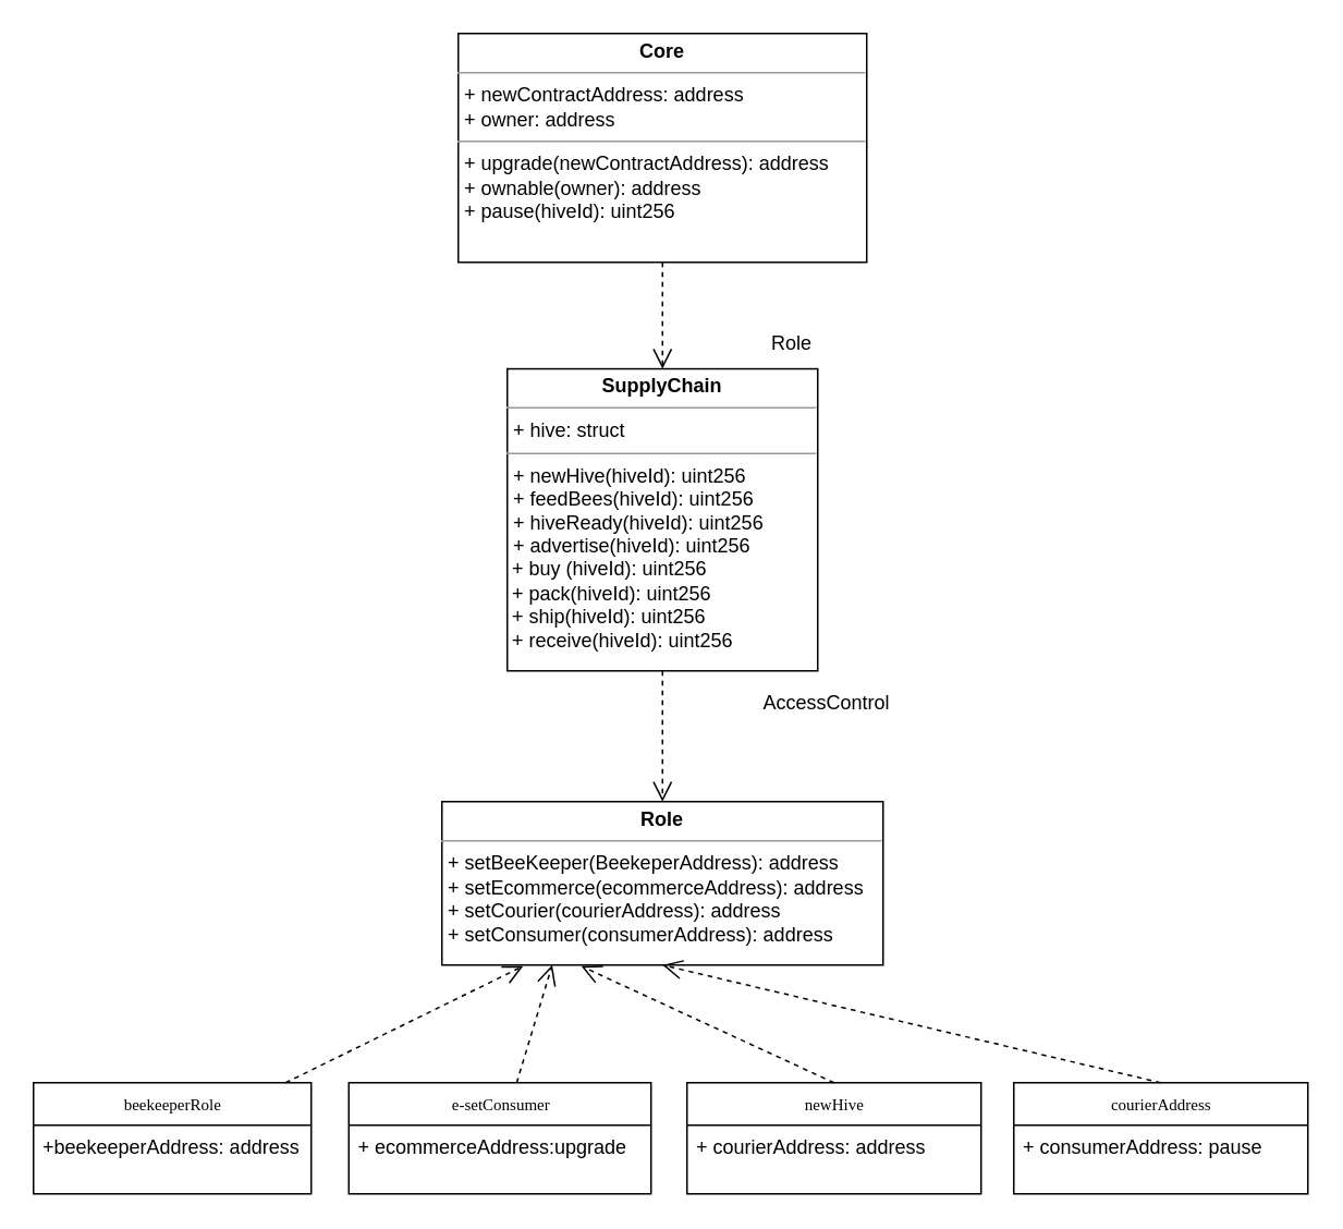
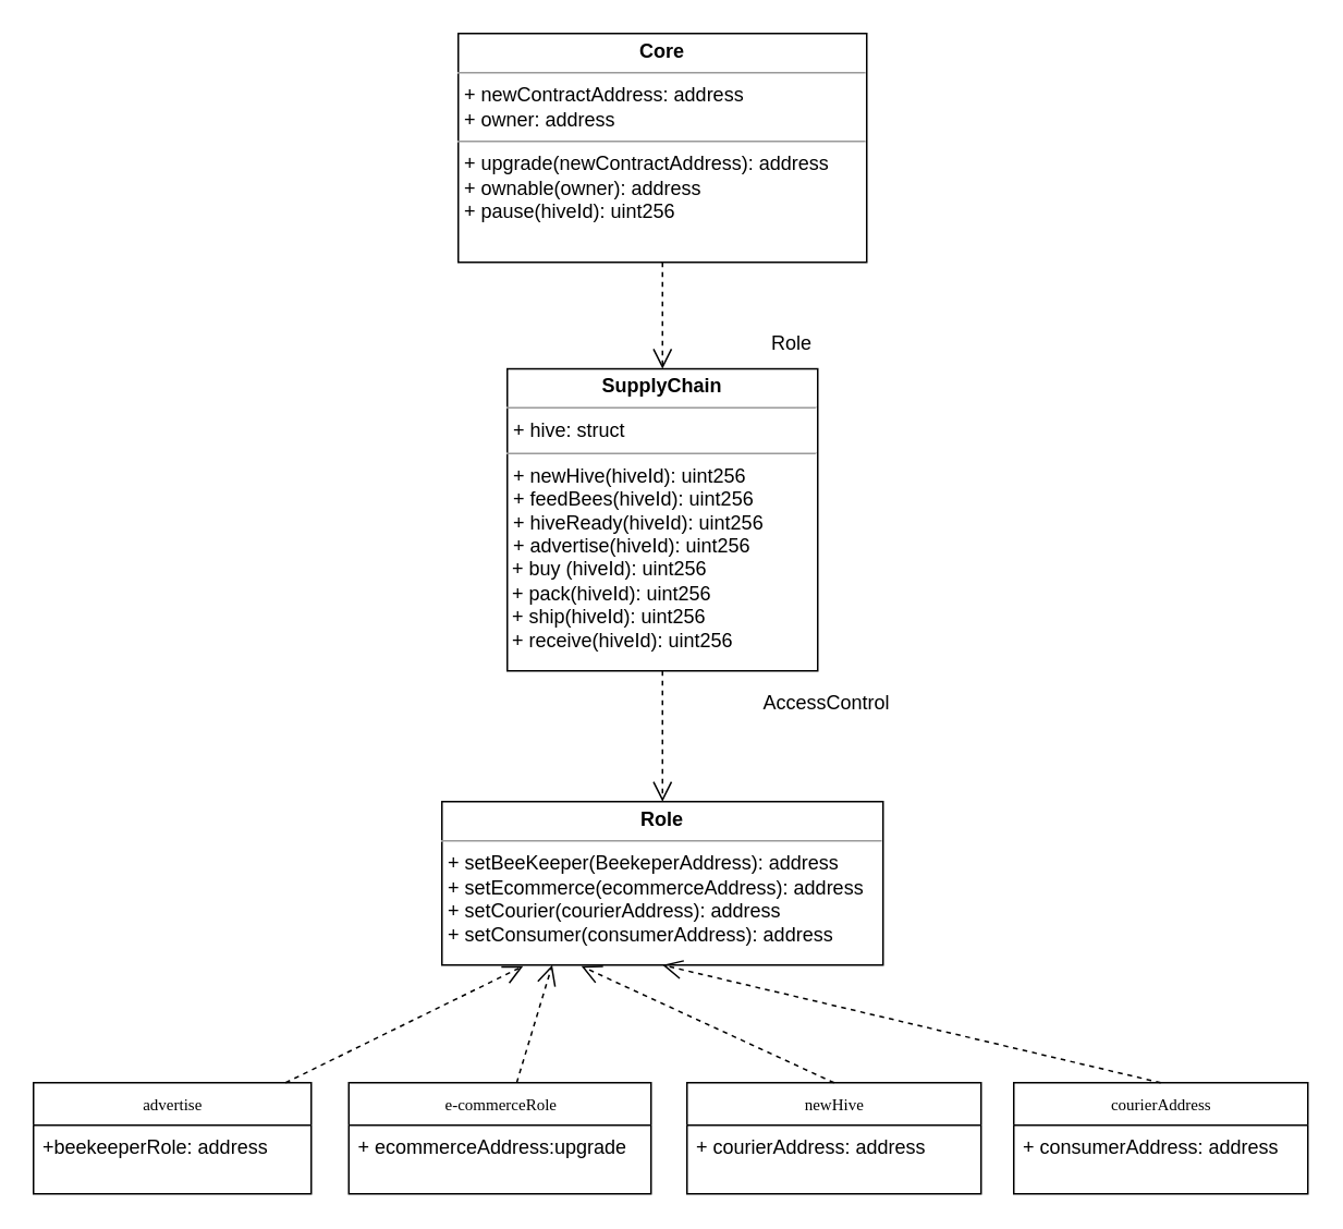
  <mxCell id="0" />
  <mxCell id="1" parent="0" />
  <mxCell id="2" style="rounded=0;html=1;dashed=1;labelBackgroundColor=none;startFill=0;endArrow=open;endFill=0;endSize=10;fontFamily=Verdana;fontSize=10;entryX=0.184;entryY=1.007;entryDx=0;entryDy=0;entryPerimeter=0;" parent="1" source="6" target="10" edge="1"><mxGeometry relative="1" as="geometry" /></mxCell>
  <mxCell id="3" style="rounded=0;html=1;dashed=1;labelBackgroundColor=none;startFill=0;endArrow=open;endFill=0;endSize=10;fontFamily=Verdana;fontSize=10;entryX=0.25;entryY=1;entryDx=0;entryDy=0;" parent="1" source="4" target="10" edge="1"><mxGeometry relative="1" as="geometry"><mxPoint x="360" y="591" as="targetPoint" /></mxGeometry></mxCell>
- <mxCell id="4" value="e-setConsumer" style="swimlane;html=1;fontStyle=0;childLayout=stackLayout;horizontal=1;startSize=26;fillColor=none;horizontalStack=0;resizeParent=1;resizeLast=0;collapsible=1;marginBottom=0;swimlaneFillColor=#ffffff;rounded=0;shadow=0;comic=0;labelBackgroundColor=none;strokeColor=#000000;strokeWidth=1;fontFamily=Verdana;fontSize=10;fontColor=#000000;align=center;" parent="1" vertex="1"><mxGeometry x="213" y="662" width="185" height="68" as="geometry" /></mxCell>
+ <mxCell id="4" value="e-commerceRole" style="swimlane;html=1;fontStyle=0;childLayout=stackLayout;horizontal=1;startSize=26;fillColor=none;horizontalStack=0;resizeParent=1;resizeLast=0;collapsible=1;marginBottom=0;swimlaneFillColor=#ffffff;rounded=0;shadow=0;comic=0;labelBackgroundColor=none;strokeColor=#000000;strokeWidth=1;fontFamily=Verdana;fontSize=10;fontColor=#000000;align=center;" parent="1" vertex="1"><mxGeometry x="213" y="662" width="185" height="68" as="geometry" /></mxCell>
  <mxCell id="5" value="+ ecommerceAddress:upgrade" style="text;html=1;strokeColor=none;fillColor=none;align=left;verticalAlign=top;spacingLeft=4;spacingRight=4;whiteSpace=wrap;overflow=hidden;rotatable=0;points=[[0,0.5],[1,0.5]];portConstraint=eastwest;" parent="4" vertex="1"><mxGeometry y="26" width="185" height="26" as="geometry" /></mxCell>
- <mxCell id="6" value="beekeeperRole" style="swimlane;html=1;fontStyle=0;childLayout=stackLayout;horizontal=1;startSize=26;fillColor=none;horizontalStack=0;resizeParent=1;resizeLast=0;collapsible=1;marginBottom=0;swimlaneFillColor=#ffffff;rounded=0;shadow=0;comic=0;labelBackgroundColor=none;strokeColor=#000000;strokeWidth=1;fontFamily=Verdana;fontSize=10;fontColor=#000000;align=center;" parent="1" vertex="1"><mxGeometry x="20" y="662" width="170" height="68" as="geometry" /></mxCell>
- <mxCell id="7" value="+beekeeperAddress: address" style="text;html=1;strokeColor=none;fillColor=none;align=left;verticalAlign=top;spacingLeft=4;spacingRight=4;whiteSpace=wrap;overflow=hidden;rotatable=0;points=[[0,0.5],[1,0.5]];portConstraint=eastwest;" parent="6" vertex="1"><mxGeometry y="26" width="170" height="26" as="geometry" /></mxCell>
+ <mxCell id="6" value="advertise" style="swimlane;html=1;fontStyle=0;childLayout=stackLayout;horizontal=1;startSize=26;fillColor=none;horizontalStack=0;resizeParent=1;resizeLast=0;collapsible=1;marginBottom=0;swimlaneFillColor=#ffffff;rounded=0;shadow=0;comic=0;labelBackgroundColor=none;strokeColor=#000000;strokeWidth=1;fontFamily=Verdana;fontSize=10;fontColor=#000000;align=center;" parent="1" vertex="1"><mxGeometry x="20" y="662" width="170" height="68" as="geometry" /></mxCell>
+ <mxCell id="7" value="+beekeeperRole: address" style="text;html=1;strokeColor=none;fillColor=none;align=left;verticalAlign=top;spacingLeft=4;spacingRight=4;whiteSpace=wrap;overflow=hidden;rotatable=0;points=[[0,0.5],[1,0.5]];portConstraint=eastwest;" parent="6" vertex="1"><mxGeometry y="26" width="170" height="26" as="geometry" /></mxCell>
  <mxCell id="8" style="rounded=0;html=1;labelBackgroundColor=none;startFill=0;endArrow=open;endFill=0;endSize=10;fontFamily=Verdana;fontSize=10;dashed=1;entryX=0.5;entryY=0;entryDx=0;entryDy=0;" parent="1" source="9" target="20" edge="1"><mxGeometry relative="1" as="geometry"><mxPoint x="290" y="280" as="targetPoint" /></mxGeometry></mxCell>
  <mxCell id="9" value="&lt;p style=&quot;margin: 0px ; margin-top: 4px ; text-align: center&quot;&gt;&lt;b&gt;Core&lt;/b&gt;&lt;/p&gt;&lt;hr size=&quot;1&quot;&gt;&lt;p style=&quot;margin: 0px ; margin-left: 4px&quot;&gt;+ newContractAddress: address&lt;br&gt;+ owner: address&lt;br&gt;&lt;/p&gt;&lt;hr size=&quot;1&quot;&gt;&lt;p style=&quot;margin: 0px ; margin-left: 4px&quot;&gt;+ upgrade(newContractAddress): address&lt;br&gt;+ ownable(owner): address&lt;/p&gt;&lt;p style=&quot;margin: 0px ; margin-left: 4px&quot;&gt;+ pause(hiveId): uint256&lt;br&gt;&lt;/p&gt;" style="verticalAlign=top;align=left;overflow=fill;fontSize=12;fontFamily=Helvetica;html=1;rounded=0;shadow=0;comic=0;labelBackgroundColor=none;strokeColor=#000000;strokeWidth=1;fillColor=#ffffff;" parent="1" vertex="1"><mxGeometry x="280" y="20" width="250" height="140" as="geometry" /></mxCell>
  <mxCell id="10" value="&lt;p style=&quot;margin: 0px ; margin-top: 4px ; text-align: center&quot;&gt;&lt;b&gt;Role&lt;/b&gt;&lt;/p&gt;&lt;hr size=&quot;1&quot;&gt;&lt;p style=&quot;margin: 0px ; margin-left: 4px&quot;&gt;+ setBeeKeeper(BeekeperAddress): address&lt;br&gt;+ setEcommerce(ecommerceAddress): address&lt;/p&gt;&lt;p style=&quot;margin: 0px ; margin-left: 4px&quot;&gt;+ setCourier(courierAddress): address&lt;/p&gt;&lt;p style=&quot;margin: 0px ; margin-left: 4px&quot;&gt;+ setConsumer(consumerAddress): address&lt;br&gt;&lt;/p&gt;" style="verticalAlign=top;align=left;overflow=fill;fontSize=12;fontFamily=Helvetica;html=1;rounded=0;shadow=0;comic=0;labelBackgroundColor=none;strokeColor=#000000;strokeWidth=1;fillColor=#ffffff;" parent="1" vertex="1"><mxGeometry x="270" y="490" width="270" height="100" as="geometry" /></mxCell>
  <mxCell id="11" style="rounded=0;html=1;labelBackgroundColor=none;startFill=0;endArrow=open;endFill=0;endSize=10;fontFamily=Verdana;fontSize=10;dashed=1;entryX=0.5;entryY=0;entryDx=0;entryDy=0;exitX=0.5;exitY=1;exitDx=0;exitDy=0;" edge="1" parent="1" source="20" target="10"><mxGeometry relative="1" as="geometry"><mxPoint x="520" y="340" as="sourcePoint" /><mxPoint x="591" y="367" as="targetPoint" /></mxGeometry></mxCell>
  <mxCell id="12" value="AccessControl" style="text;html=1;resizable=0;points=[];autosize=1;align=left;verticalAlign=top;spacingTop=-4;" vertex="1" parent="1"><mxGeometry x="465" y="420" width="90" height="20" as="geometry" /></mxCell>
  <mxCell id="13" value="newHive" style="swimlane;html=1;fontStyle=0;childLayout=stackLayout;horizontal=1;startSize=26;fillColor=none;horizontalStack=0;resizeParent=1;resizeLast=0;collapsible=1;marginBottom=0;swimlaneFillColor=#ffffff;rounded=0;shadow=0;comic=0;labelBackgroundColor=none;strokeColor=#000000;strokeWidth=1;fontFamily=Verdana;fontSize=10;fontColor=#000000;align=center;" vertex="1" parent="1"><mxGeometry x="420" y="662" width="180" height="68" as="geometry" /></mxCell>
  <mxCell id="14" value="+ courierAddress: address" style="text;html=1;strokeColor=none;fillColor=none;align=left;verticalAlign=top;spacingLeft=4;spacingRight=4;whiteSpace=wrap;overflow=hidden;rotatable=0;points=[[0,0.5],[1,0.5]];portConstraint=eastwest;" vertex="1" parent="13"><mxGeometry y="26" width="180" height="26" as="geometry" /></mxCell>
  <mxCell id="15" value="courierAddress" style="swimlane;html=1;fontStyle=0;childLayout=stackLayout;horizontal=1;startSize=26;fillColor=none;horizontalStack=0;resizeParent=1;resizeLast=0;collapsible=1;marginBottom=0;swimlaneFillColor=#ffffff;rounded=0;shadow=0;comic=0;labelBackgroundColor=none;strokeColor=#000000;strokeWidth=1;fontFamily=Verdana;fontSize=10;fontColor=#000000;align=center;" vertex="1" parent="1"><mxGeometry x="620" y="662" width="180" height="68" as="geometry" /></mxCell>
- <mxCell id="16" value="+ consumerAddress: pause" style="text;html=1;strokeColor=none;fillColor=none;align=left;verticalAlign=top;spacingLeft=4;spacingRight=4;whiteSpace=wrap;overflow=hidden;rotatable=0;points=[[0,0.5],[1,0.5]];portConstraint=eastwest;" vertex="1" parent="15"><mxGeometry y="26" width="180" height="26" as="geometry" /></mxCell>
+ <mxCell id="16" value="+ consumerAddress: address" style="text;html=1;strokeColor=none;fillColor=none;align=left;verticalAlign=top;spacingLeft=4;spacingRight=4;whiteSpace=wrap;overflow=hidden;rotatable=0;points=[[0,0.5],[1,0.5]];portConstraint=eastwest;" vertex="1" parent="15"><mxGeometry y="26" width="180" height="26" as="geometry" /></mxCell>
  <mxCell id="17" style="rounded=0;html=1;dashed=1;labelBackgroundColor=none;startFill=0;endArrow=open;endFill=0;endSize=10;fontFamily=Verdana;fontSize=10;exitX=0.5;exitY=0;exitDx=0;exitDy=0;entryX=0.316;entryY=1.007;entryDx=0;entryDy=0;entryPerimeter=0;" edge="1" parent="1" source="13" target="10"><mxGeometry relative="1" as="geometry"><mxPoint x="220" y="602" as="sourcePoint" /><mxPoint x="340" y="520" as="targetPoint" /></mxGeometry></mxCell>
  <mxCell id="18" style="rounded=0;html=1;dashed=1;labelBackgroundColor=none;startFill=0;endArrow=open;endFill=0;endSize=10;fontFamily=Verdana;fontSize=10;exitX=0.5;exitY=0;exitDx=0;exitDy=0;entryX=0.5;entryY=1;entryDx=0;entryDy=0;" edge="1" parent="1" source="15" target="10"><mxGeometry relative="1" as="geometry"><mxPoint x="310" y="674" as="sourcePoint" /><mxPoint x="350" y="530" as="targetPoint" /></mxGeometry></mxCell>
  <mxCell id="19" value="" style="group" vertex="1" connectable="0" parent="1"><mxGeometry x="310" y="200" width="200" height="210" as="geometry" /></mxCell>
  <mxCell id="20" value="&lt;p style=&quot;margin: 0px ; margin-top: 4px ; text-align: center&quot;&gt;&lt;b&gt;SupplyChain&lt;/b&gt;&lt;/p&gt;&lt;hr size=&quot;1&quot;&gt;&lt;p style=&quot;margin: 0px ; margin-left: 4px&quot;&gt;+ hive: struct&lt;br&gt;&lt;/p&gt;&lt;hr size=&quot;1&quot;&gt;&lt;p style=&quot;margin: 0px ; margin-left: 4px&quot;&gt;+ newHive(hiveId): uint256&lt;br&gt;+ feedBees(hiveId): uint256&lt;/p&gt;&lt;p style=&quot;margin: 0px ; margin-left: 4px&quot;&gt;+ hiveReady(hiveId): uint256&lt;/p&gt;&lt;p style=&quot;margin: 0px ; margin-left: 4px&quot;&gt;+ advertise(hiveId): uint256&lt;br&gt;&lt;/p&gt;&lt;div&gt;&amp;nbsp;+ buy (hiveId): uint256&lt;/div&gt;&lt;div&gt;&amp;nbsp;+ pack(hiveId): uint256&lt;/div&gt;&lt;div&gt;&amp;nbsp;+ ship(hiveId): uint256&lt;/div&gt;&lt;div&gt;&amp;nbsp;+ receive(hiveId): uint256&lt;br&gt;&lt;/div&gt;" style="verticalAlign=top;align=left;overflow=fill;fontSize=12;fontFamily=Helvetica;html=1;rounded=0;shadow=0;comic=0;labelBackgroundColor=none;strokeColor=#000000;strokeWidth=1;fillColor=#ffffff;" parent="19" vertex="1"><mxGeometry y="25.2" width="190" height="184.8" as="geometry" /></mxCell>
  <mxCell id="21" value="Role" style="text;html=1;resizable=0;points=[];autosize=1;align=left;verticalAlign=top;spacingTop=-4;" vertex="1" parent="19"><mxGeometry x="160" width="40" height="20" as="geometry" /></mxCell>
